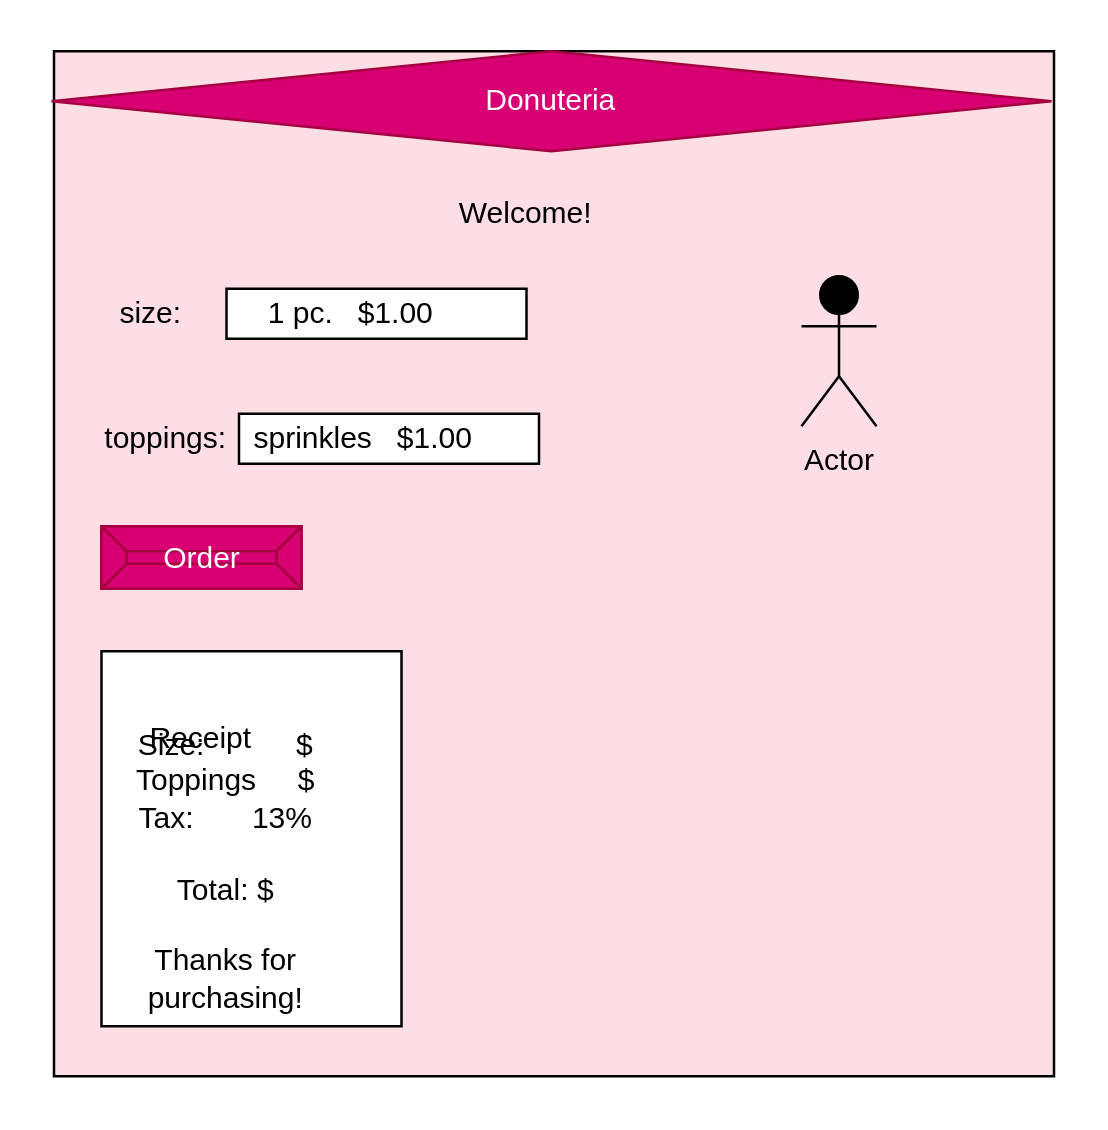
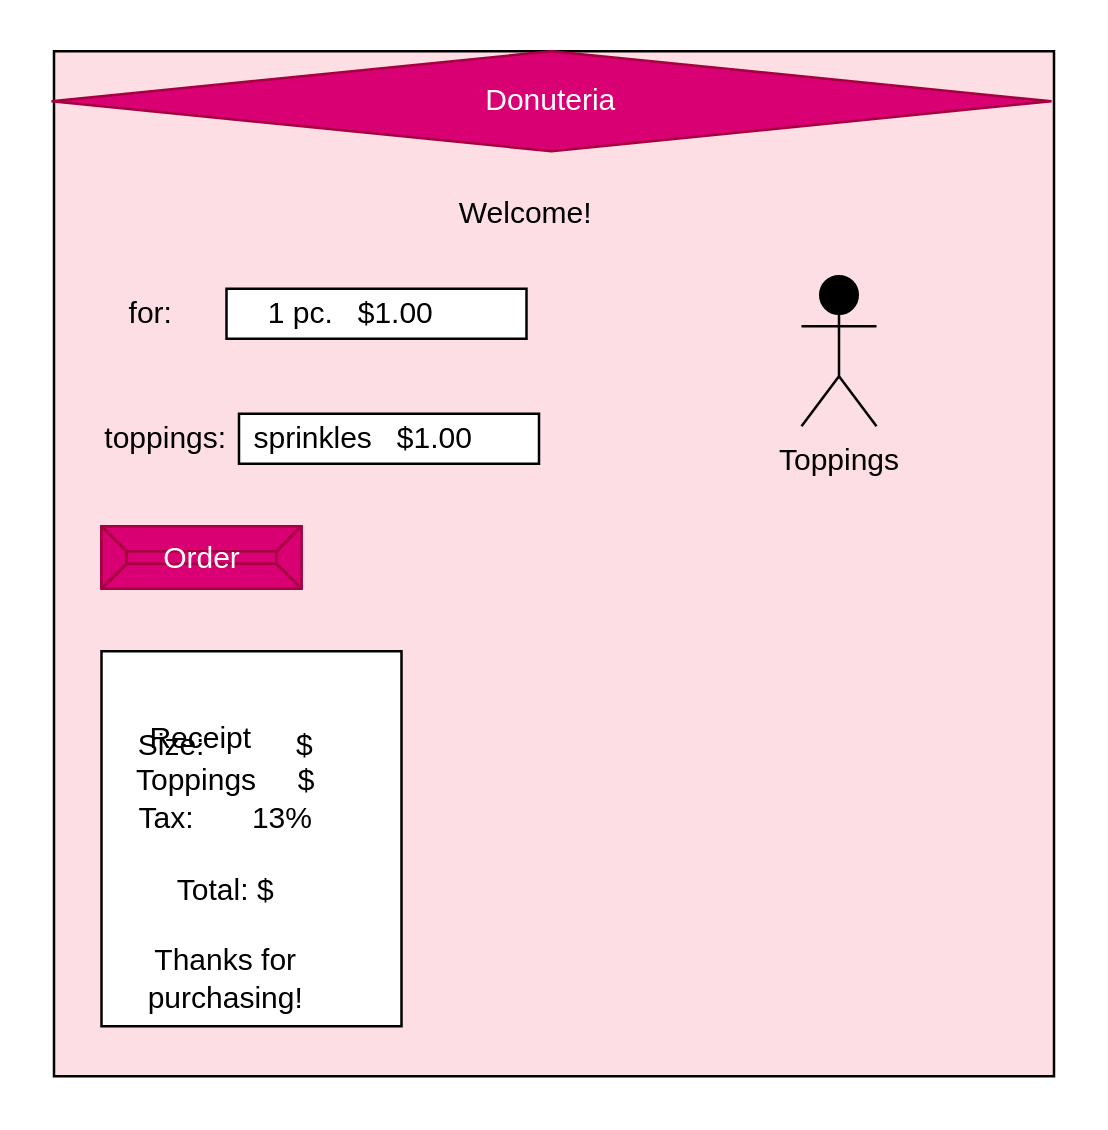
  <mxCell id="0" />
  <mxCell id="1" parent="0" />
  <mxCell id="2" value="" style="rounded=0;whiteSpace=wrap;html=1;fillColor=#FCDEE4;" parent="1" vertex="1"><mxGeometry x="21" y="20" width="400" height="410" as="geometry" /></mxCell>
  <mxCell id="3" value="Donuteria" style="rhombus;whiteSpace=wrap;html=1;fillColor=#d80073;fontColor=#ffffff;strokeColor=#A50040;" parent="1" vertex="1"><mxGeometry x="20" y="20" width="400" height="40" as="geometry" /></mxCell>
  <mxCell id="4" value="Order" style="labelPosition=center;verticalLabelPosition=middle;align=center;html=1;shape=mxgraph.basic.button;dx=10;fillColor=#d80073;fontColor=#ffffff;strokeColor=#A50040;" parent="1" vertex="1"><mxGeometry x="40" y="210" width="80" height="25" as="geometry" /></mxCell>
  <mxCell id="5" value="Welcome!" style="text;html=1;strokeColor=none;fillColor=none;align=center;verticalAlign=middle;whiteSpace=wrap;rounded=0;fontColor=#000000;" parent="1" vertex="1"><mxGeometry x="150" y="70" width="120" height="30" as="geometry" /></mxCell>
- <mxCell id="6" value="size:" style="text;html=1;strokeColor=none;fillColor=none;align=center;verticalAlign=middle;whiteSpace=wrap;rounded=0;fontColor=#000000;" parent="1" vertex="1"><mxGeometry x="30" y="110" width="60" height="30" as="geometry" /></mxCell>
+ <mxCell id="6" value="for:" style="text;html=1;strokeColor=none;fillColor=none;align=center;verticalAlign=middle;whiteSpace=wrap;rounded=0;fontColor=#000000;" parent="1" vertex="1"><mxGeometry x="30" y="110" width="60" height="30" as="geometry" /></mxCell>
  <mxCell id="7" value="" style="rounded=0;whiteSpace=wrap;html=1;fillColor=#FFFFFF;" parent="1" vertex="1"><mxGeometry x="90" y="115" width="120" height="20" as="geometry" /></mxCell>
  <mxCell id="8" value="1 pc.&amp;nbsp; &amp;nbsp;$1.00" style="text;html=1;strokeColor=none;fillColor=none;align=center;verticalAlign=middle;whiteSpace=wrap;rounded=0;fontColor=#000000;" parent="1" vertex="1"><mxGeometry x="90" y="107.5" width="100" height="35" as="geometry" /></mxCell>
  <mxCell id="9" value="toppings:" style="text;html=1;strokeColor=none;fillColor=none;align=center;verticalAlign=middle;whiteSpace=wrap;rounded=0;fontColor=#000000;" parent="1" vertex="1"><mxGeometry x="36" y="160" width="60" height="30" as="geometry" /></mxCell>
  <mxCell id="10" value="" style="rounded=0;whiteSpace=wrap;html=1;fontColor=#F0F0F0;labelBackgroundColor=#FFFFFF;fillColor=#FFFFFF;" parent="1" vertex="1"><mxGeometry x="40" y="260" width="120" height="150" as="geometry" /></mxCell>
  <mxCell id="11" value="Receipt" style="text;html=1;strokeColor=none;fillColor=none;align=center;verticalAlign=middle;whiteSpace=wrap;rounded=0;fontColor=#000000;" parent="1" vertex="1"><mxGeometry x="50" y="280" width="60" height="30" as="geometry" /></mxCell>
  <mxCell id="12" value="" style="rounded=0;whiteSpace=wrap;html=1;fillColor=#FFFFFF;" vertex="1" parent="1"><mxGeometry x="95" y="165" width="120" height="20" as="geometry" /></mxCell>
  <mxCell id="13" value="sprinkles&amp;nbsp; &amp;nbsp;$1.00" style="text;html=1;strokeColor=none;fillColor=none;align=center;verticalAlign=middle;whiteSpace=wrap;rounded=0;fontColor=#000000;" vertex="1" parent="1"><mxGeometry x="95" y="157" width="100" height="35" as="geometry" /></mxCell>
  <mxCell id="14" value="Size:&amp;nbsp; &amp;nbsp; &amp;nbsp; &amp;nbsp; &amp;nbsp; &amp;nbsp;$&lt;br&gt;Toppings&amp;nbsp; &amp;nbsp; &amp;nbsp;$&lt;br&gt;Tax:&amp;nbsp; &amp;nbsp; &amp;nbsp; &amp;nbsp;13%&lt;br&gt;&lt;br&gt;Total: $&lt;br&gt;&lt;br&gt;Thanks for purchasing!" style="text;html=1;strokeColor=none;fillColor=none;align=center;verticalAlign=middle;whiteSpace=wrap;rounded=0;fontColor=#000000;" vertex="1" parent="1"><mxGeometry x="40" y="330" width="100" height="35" as="geometry" /></mxCell>
- <mxCell id="15" value="Actor" style="shape=umlActor;verticalLabelPosition=bottom;verticalAlign=top;html=1;outlineConnect=0;labelBackgroundColor=none;fontColor=#000000;fillColor=#000000;strokeColor=#000000;" vertex="1" parent="1"><mxGeometry x="320" y="110" width="30" height="60" as="geometry" /></mxCell>
+ <mxCell id="15" value="Toppings" style="shape=umlActor;verticalLabelPosition=bottom;verticalAlign=top;html=1;outlineConnect=0;labelBackgroundColor=none;fontColor=#000000;fillColor=#000000;strokeColor=#000000;" vertex="1" parent="1"><mxGeometry x="320" y="110" width="30" height="60" as="geometry" /></mxCell>
